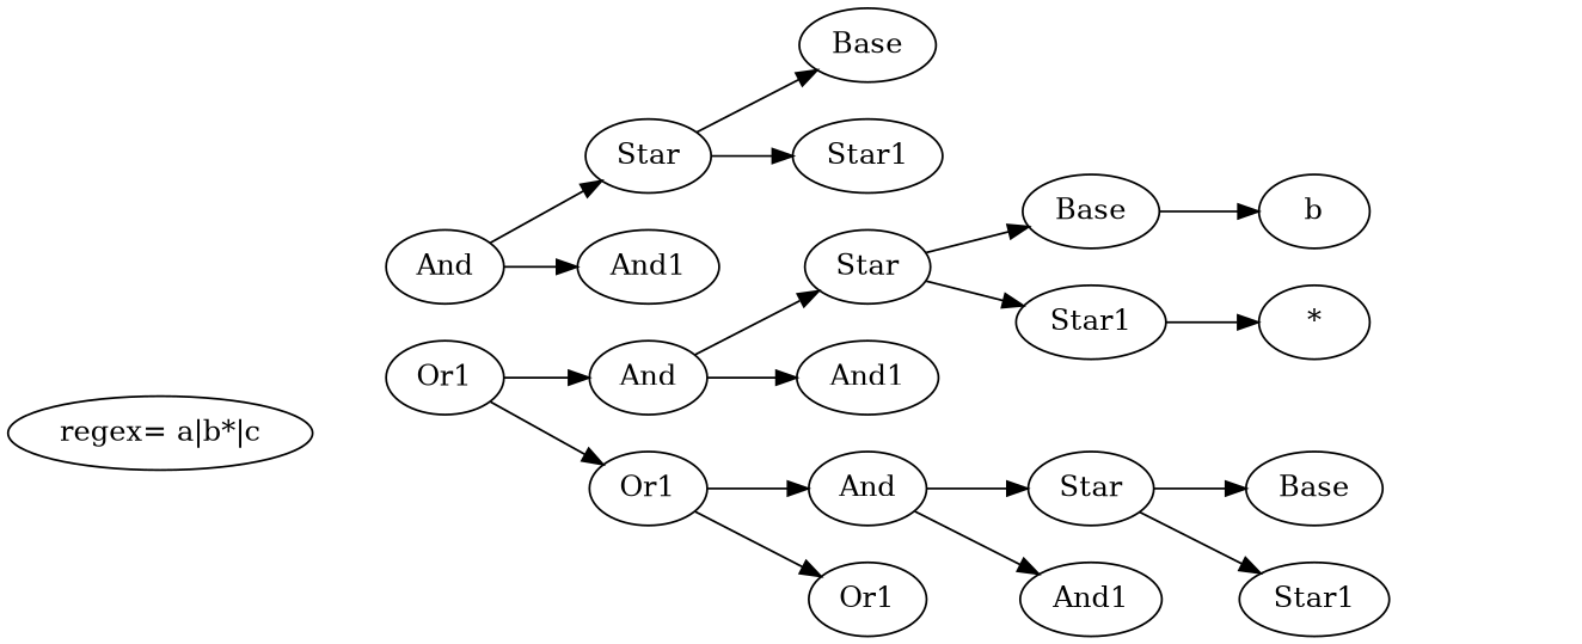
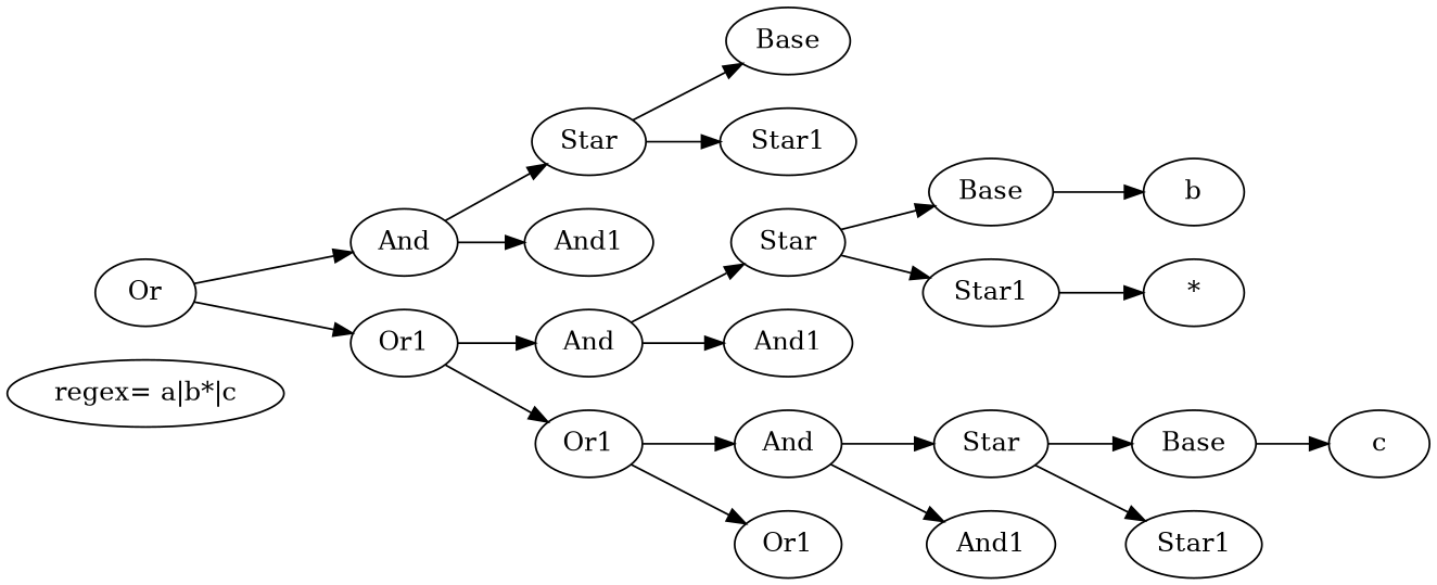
  digraph {
    rankdir=LR
    n1 [label="regex= a|b*|c"]
+   n2 [label=Or]
    n3 [label=And]
    n4 [label=Or1]
    n5 [label=Star]
    n6 [label=And1]
    n7 [label=And]
    n8 [label=Or1]
    n9 [label=Base]
    n10 [label=Star1]
    n11 [label=Star]
    n12 [label=And1]
    n13 [label=And]
    n14 [label=Or1]
    n15 [label=Base]
    n16 [label=Star1]
    n17 [label=b]
    n18 [label="*"]
    n19 [label=Star]
    n20 [label=And1]
    n21 [label=Base]
    n22 [label=Star1]
+   n23 [label=c]
+   n2 -> n3
+   n2 -> n4
    n3 -> n5
    n3 -> n6
    n4 -> n7
    n4 -> n8
    n5 -> n9
    n5 -> n10
    n7 -> n11
    n7 -> n12
    n8 -> n13
    n8 -> n14
    n11 -> n15
    n11 -> n16
    n13 -> n19
    n13 -> n20
    n15 -> n17
    n16 -> n18
    n19 -> n21
    n19 -> n22
+   n21 -> n23
  }
